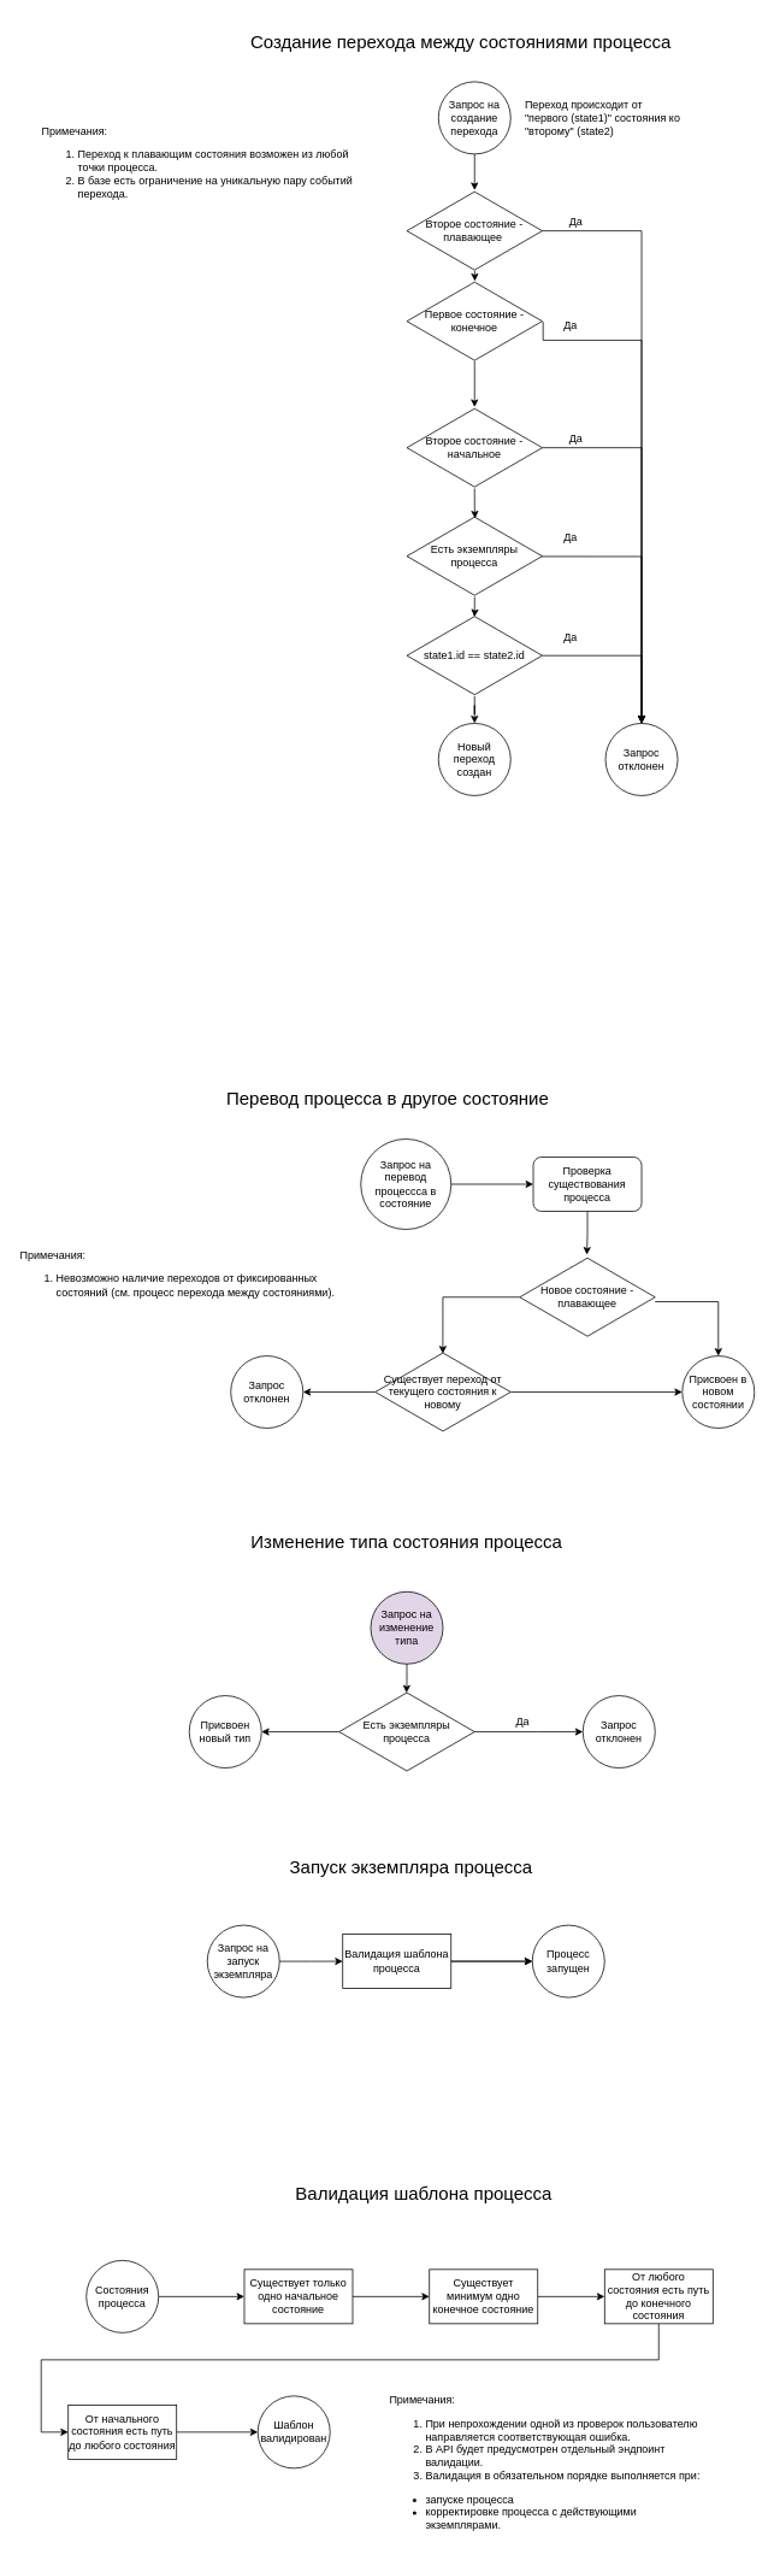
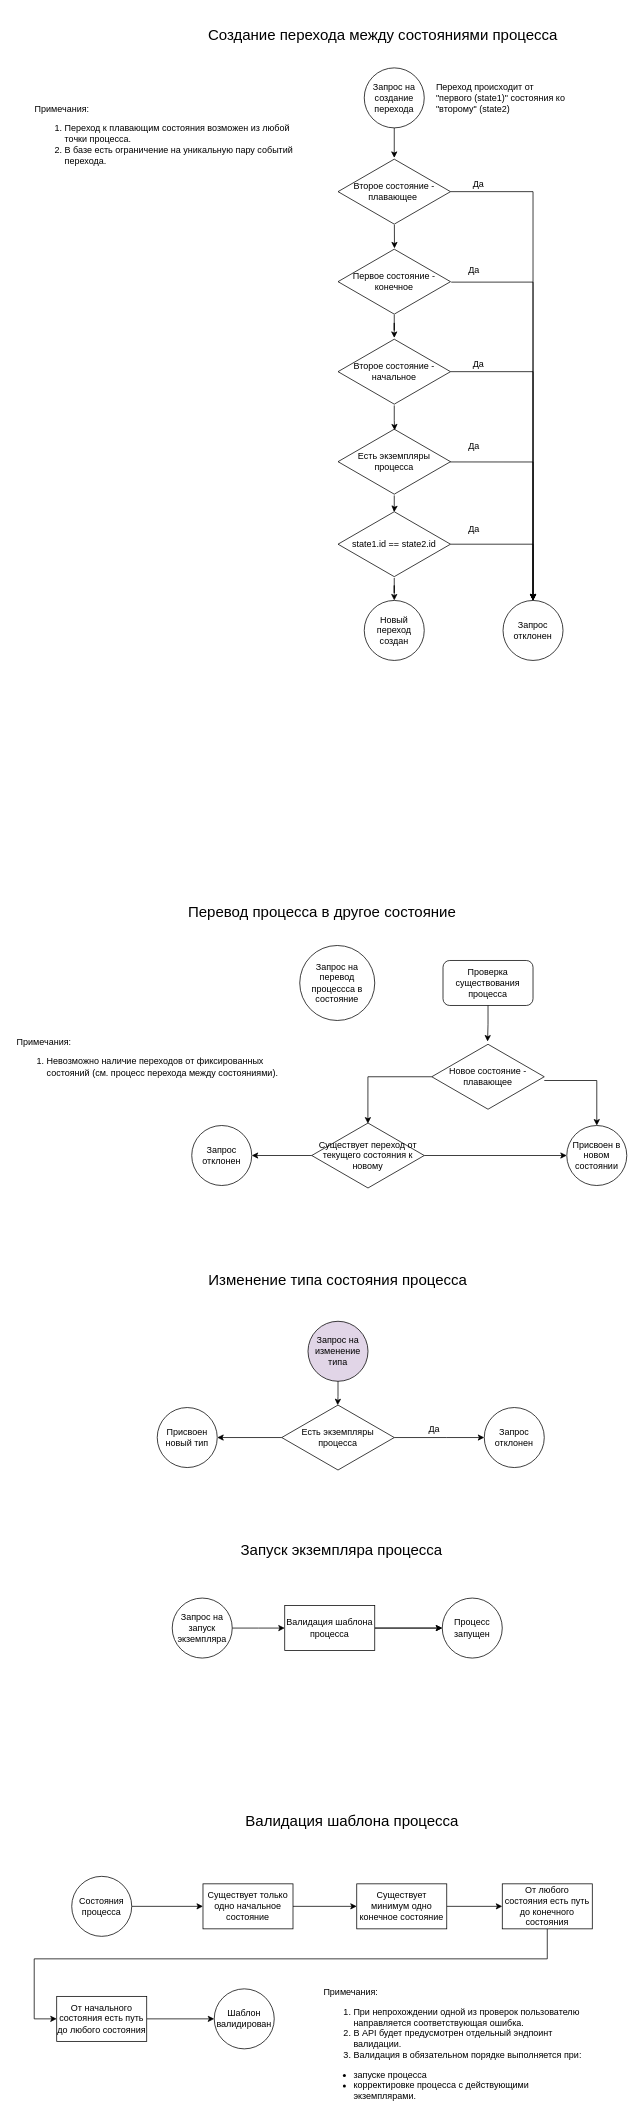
  <mxCell id="0" />
  <mxCell id="1" parent="0" />
  <mxCell id="2" value="&lt;font style=&quot;font-size: 20px;&quot;&gt;Перевод процесса в другое состояние&lt;/font&gt;" style="rounded=1;whiteSpace=wrap;html=1;fillColor=none;strokeColor=none;" parent="1" vertex="1"><mxGeometry x="209" y="1190" width="440" height="50" as="geometry" /></mxCell>
- <mxCell id="3" style="edgeStyle=orthogonalEdgeStyle;rounded=0;orthogonalLoop=1;jettySize=auto;html=1;exitX=1;exitY=0.5;exitDx=0;exitDy=0;entryX=0;entryY=0.5;entryDx=0;entryDy=0;" parent="1" source="4" target="5" edge="1"><mxGeometry relative="1" as="geometry" /></mxCell>
  <mxCell id="4" value="Запрос на перевод процессса в состояние" style="ellipse;whiteSpace=wrap;html=1;aspect=fixed;" parent="1" vertex="1"><mxGeometry x="399" y="1260" width="100" height="100" as="geometry" /></mxCell>
  <mxCell id="5" value="Проверка существования процесса" style="rounded=1;whiteSpace=wrap;html=1;" parent="1" vertex="1"><mxGeometry x="590" y="1280" width="120" height="60" as="geometry" /></mxCell>
  <mxCell id="6" style="edgeStyle=orthogonalEdgeStyle;rounded=0;orthogonalLoop=1;jettySize=auto;html=1;entryX=0.5;entryY=0;entryDx=0;entryDy=0;" parent="1" source="8" target="14" edge="1"><mxGeometry relative="1" as="geometry"><mxPoint x="790" y="1510" as="targetPoint" /><Array as="points"><mxPoint x="795" y="1440" /></Array></mxGeometry></mxCell>
  <mxCell id="7" style="edgeStyle=orthogonalEdgeStyle;rounded=0;orthogonalLoop=1;jettySize=auto;html=1;entryX=0.499;entryY=0.027;entryDx=0;entryDy=0;entryPerimeter=0;" parent="1" source="8" target="12" edge="1"><mxGeometry relative="1" as="geometry"><mxPoint x="520" y="1510" as="targetPoint" /></mxGeometry></mxCell>
  <mxCell id="8" value="Новое состояние - плавающее" style="html=1;whiteSpace=wrap;aspect=fixed;shape=isoRectangle;" parent="1" vertex="1"><mxGeometry x="575" y="1390" width="150" height="90" as="geometry" /></mxCell>
  <mxCell id="9" style="edgeStyle=orthogonalEdgeStyle;rounded=0;orthogonalLoop=1;jettySize=auto;html=1;entryX=0.496;entryY=-0.022;entryDx=0;entryDy=0;entryPerimeter=0;" parent="1" source="5" target="8" edge="1"><mxGeometry relative="1" as="geometry" /></mxCell>
  <mxCell id="10" style="edgeStyle=orthogonalEdgeStyle;rounded=0;orthogonalLoop=1;jettySize=auto;html=1;entryX=0;entryY=0.5;entryDx=0;entryDy=0;" parent="1" source="12" target="14" edge="1"><mxGeometry relative="1" as="geometry"><mxPoint x="725" y="1540" as="targetPoint" /></mxGeometry></mxCell>
  <mxCell id="11" style="edgeStyle=orthogonalEdgeStyle;rounded=0;orthogonalLoop=1;jettySize=auto;html=1;entryX=1;entryY=0.5;entryDx=0;entryDy=0;" parent="1" source="12" target="15" edge="1"><mxGeometry relative="1" as="geometry"><mxPoint x="355" y="1540" as="targetPoint" /></mxGeometry></mxCell>
  <mxCell id="12" value="Существует переход от текущего состояния к новому" style="html=1;whiteSpace=wrap;aspect=fixed;shape=isoRectangle;" parent="1" vertex="1"><mxGeometry x="415" y="1495" width="150" height="90" as="geometry" /></mxCell>
  <mxCell id="13" value="&lt;font style=&quot;font-size: 20px;&quot;&gt;Создание перехода между состояниями процесса&lt;/font&gt;" style="rounded=1;whiteSpace=wrap;html=1;fillColor=none;strokeColor=none;" parent="1" vertex="1"><mxGeometry x="260" y="20" width="500" height="50" as="geometry" /></mxCell>
  <mxCell id="14" value="Присвоен в новом состоянии" style="ellipse;whiteSpace=wrap;html=1;aspect=fixed;" parent="1" vertex="1"><mxGeometry x="755" y="1500" width="80" height="80" as="geometry" /></mxCell>
  <mxCell id="15" value="Запрос отклонен" style="ellipse;whiteSpace=wrap;html=1;aspect=fixed;" parent="1" vertex="1"><mxGeometry x="255" y="1500" width="80" height="80" as="geometry" /></mxCell>
  <mxCell id="16" style="edgeStyle=orthogonalEdgeStyle;rounded=0;orthogonalLoop=1;jettySize=auto;html=1;exitX=0.5;exitY=1;exitDx=0;exitDy=0;" parent="1" source="17" target="19" edge="1"><mxGeometry relative="1" as="geometry" /></mxCell>
  <mxCell id="17" value="Запрос на создание перехода" style="ellipse;whiteSpace=wrap;html=1;aspect=fixed;" parent="1" vertex="1"><mxGeometry x="485" y="90" width="80" height="80" as="geometry" /></mxCell>
  <mxCell id="18" style="edgeStyle=orthogonalEdgeStyle;rounded=0;orthogonalLoop=1;jettySize=auto;html=1;entryX=0.5;entryY=0;entryDx=0;entryDy=0;" parent="1" source="19" target="20" edge="1"><mxGeometry relative="1" as="geometry" /></mxCell>
  <mxCell id="19" value="Второе состояние - плавающее&amp;nbsp;" style="html=1;whiteSpace=wrap;aspect=fixed;shape=isoRectangle;" parent="1" vertex="1"><mxGeometry x="450" y="210" width="150" height="90" as="geometry" /></mxCell>
  <mxCell id="20" value="Запрос отклонен" style="ellipse;whiteSpace=wrap;html=1;aspect=fixed;" parent="1" vertex="1"><mxGeometry x="670" y="800" width="80" height="80" as="geometry" /></mxCell>
  <mxCell id="21" style="edgeStyle=orthogonalEdgeStyle;rounded=0;orthogonalLoop=1;jettySize=auto;html=1;entryX=0.5;entryY=0;entryDx=0;entryDy=0;exitX=1.006;exitY=0.507;exitDx=0;exitDy=0;exitPerimeter=0;" parent="1" source="23" target="20" edge="1"><mxGeometry relative="1" as="geometry"><mxPoint x="670" y="365" as="targetPoint" /><Array as="points"><mxPoint x="710" y="376" /></Array></mxGeometry></mxCell>
  <mxCell id="22" style="edgeStyle=orthogonalEdgeStyle;rounded=0;orthogonalLoop=1;jettySize=auto;html=1;exitX=0.5;exitY=0.989;exitDx=0;exitDy=0;exitPerimeter=0;" parent="1" source="23" target="69" edge="1"><mxGeometry relative="1" as="geometry"><Array as="points" /><mxPoint x="570" y="445" as="targetPoint" /></mxGeometry></mxCell>
- <mxCell id="23" value="Первое состояние - конечное" style="html=1;whiteSpace=wrap;aspect=fixed;shape=isoRectangle;" parent="1" vertex="1"><mxGeometry x="450" y="310" width="150" height="90" as="geometry" /></mxCell>
+ <mxCell id="23" value="Первое состояние - конечное" style="html=1;whiteSpace=wrap;aspect=fixed;shape=isoRectangle;" parent="1" vertex="1"><mxGeometry x="450" y="330" width="150" height="90" as="geometry" /></mxCell>
  <mxCell id="24" style="edgeStyle=orthogonalEdgeStyle;rounded=0;orthogonalLoop=1;jettySize=auto;html=1;entryX=0.502;entryY=0.007;entryDx=0;entryDy=0;entryPerimeter=0;exitX=0.501;exitY=0.991;exitDx=0;exitDy=0;exitPerimeter=0;" parent="1" source="19" target="23" edge="1"><mxGeometry relative="1" as="geometry" /></mxCell>
  <mxCell id="25" value="Новый переход создан" style="ellipse;whiteSpace=wrap;html=1;aspect=fixed;" parent="1" vertex="1"><mxGeometry x="485" y="800" width="80" height="80" as="geometry" /></mxCell>
  <mxCell id="26" value="&lt;div style=&quot;text-align: left;&quot;&gt;&lt;span style=&quot;background-color: initial;&quot;&gt;Примечания:&lt;/span&gt;&lt;/div&gt;&lt;font style=&quot;font-size: 12px;&quot;&gt;&lt;div style=&quot;text-align: left;&quot;&gt;&lt;ol&gt;&lt;li&gt;&lt;span style=&quot;background-color: initial;&quot;&gt;Переход к плавающим состояния возможен из любой точки процесса.&lt;/span&gt;&lt;/li&gt;&lt;li&gt;В базе есть ограничение на уникальную пару событий перехода.&amp;nbsp;&amp;nbsp;&lt;/li&gt;&lt;/ol&gt;&lt;/div&gt;&lt;/font&gt;" style="rounded=1;whiteSpace=wrap;html=1;fillColor=none;strokeColor=none;" parent="1" vertex="1"><mxGeometry x="45" y="120" width="350" height="130" as="geometry" /></mxCell>
  <mxCell id="27" value="&lt;div style=&quot;&quot;&gt;&lt;span style=&quot;background-color: initial;&quot;&gt;Примечания:&lt;/span&gt;&lt;/div&gt;&lt;font style=&quot;font-size: 12px;&quot;&gt;&lt;div style=&quot;&quot;&gt;&lt;ol&gt;&lt;li&gt;Невозможно наличие переходов от фиксированных состояний (см. процесс перехода между состояниями).&lt;/li&gt;&lt;/ol&gt;&lt;/div&gt;&lt;/font&gt;" style="rounded=1;whiteSpace=wrap;html=1;fillColor=none;strokeColor=none;align=left;" parent="1" vertex="1"><mxGeometry x="20" y="1350" width="355" height="130" as="geometry" /></mxCell>
  <mxCell id="28" value="&lt;span style=&quot;font-size: 20px;&quot;&gt;Запуск экземпляра процесса&lt;/span&gt;" style="rounded=1;whiteSpace=wrap;html=1;fillColor=none;strokeColor=none;" parent="1" vertex="1"><mxGeometry x="235" y="2040" width="440" height="50" as="geometry" /></mxCell>
  <mxCell id="29" style="edgeStyle=orthogonalEdgeStyle;rounded=0;orthogonalLoop=1;jettySize=auto;html=1;" parent="1" source="30" edge="1"><mxGeometry relative="1" as="geometry"><mxPoint x="379" y="2170" as="targetPoint" /></mxGeometry></mxCell>
  <mxCell id="30" value="Запрос на запуск экземпляра" style="ellipse;whiteSpace=wrap;html=1;aspect=fixed;" parent="1" vertex="1"><mxGeometry x="229" y="2130" width="80" height="80" as="geometry" /></mxCell>
  <mxCell id="31" style="edgeStyle=orthogonalEdgeStyle;rounded=0;orthogonalLoop=1;jettySize=auto;html=1;entryX=0;entryY=0.5;entryDx=0;entryDy=0;" parent="1" source="33" target="34" edge="1"><mxGeometry relative="1" as="geometry" /></mxCell>
  <mxCell id="32" value="" style="edgeStyle=orthogonalEdgeStyle;rounded=0;orthogonalLoop=1;jettySize=auto;html=1;" parent="1" source="33" target="34" edge="1"><mxGeometry relative="1" as="geometry" /></mxCell>
  <mxCell id="33" value="Валидация шаблона процесса" style="rounded=0;whiteSpace=wrap;html=1;" parent="1" vertex="1"><mxGeometry x="379" y="2140" width="120" height="60" as="geometry" /></mxCell>
  <mxCell id="34" value="Процесс запущен" style="ellipse;whiteSpace=wrap;html=1;aspect=fixed;" parent="1" vertex="1"><mxGeometry x="589" y="2130" width="80" height="80" as="geometry" /></mxCell>
  <mxCell id="35" value="&lt;span style=&quot;font-size: 20px;&quot;&gt;Валидация шаблона процесса&lt;/span&gt;" style="rounded=1;whiteSpace=wrap;html=1;fillColor=none;strokeColor=none;" parent="1" vertex="1"><mxGeometry x="249" y="2401" width="440" height="50" as="geometry" /></mxCell>
  <mxCell id="36" style="edgeStyle=orthogonalEdgeStyle;rounded=0;orthogonalLoop=1;jettySize=auto;html=1;entryX=0;entryY=0.5;entryDx=0;entryDy=0;" parent="1" source="37" target="39" edge="1"><mxGeometry relative="1" as="geometry" /></mxCell>
  <mxCell id="37" value="Состояния процесса" style="ellipse;whiteSpace=wrap;html=1;aspect=fixed;" parent="1" vertex="1"><mxGeometry x="95" y="2501" width="80" height="80" as="geometry" /></mxCell>
  <mxCell id="38" style="edgeStyle=orthogonalEdgeStyle;rounded=0;orthogonalLoop=1;jettySize=auto;html=1;entryX=0;entryY=0.5;entryDx=0;entryDy=0;" parent="1" source="39" target="41" edge="1"><mxGeometry relative="1" as="geometry" /></mxCell>
  <mxCell id="39" value="Существует только одно начальное состояние" style="rounded=0;whiteSpace=wrap;html=1;" parent="1" vertex="1"><mxGeometry x="270" y="2511" width="120" height="60" as="geometry" /></mxCell>
  <mxCell id="40" style="edgeStyle=orthogonalEdgeStyle;rounded=0;orthogonalLoop=1;jettySize=auto;html=1;entryX=0;entryY=0.5;entryDx=0;entryDy=0;" parent="1" source="41" target="43" edge="1"><mxGeometry relative="1" as="geometry" /></mxCell>
  <mxCell id="41" value="Существует минимум одно конечное состояние" style="rounded=0;whiteSpace=wrap;html=1;" parent="1" vertex="1"><mxGeometry x="475" y="2511" width="120" height="60" as="geometry" /></mxCell>
  <mxCell id="42" style="edgeStyle=orthogonalEdgeStyle;rounded=0;orthogonalLoop=1;jettySize=auto;html=1;entryX=0;entryY=0.5;entryDx=0;entryDy=0;" parent="1" source="43" target="45" edge="1"><mxGeometry relative="1" as="geometry"><Array as="points"><mxPoint x="729" y="2611" /><mxPoint x="45" y="2611" /><mxPoint x="45" y="2691" /></Array></mxGeometry></mxCell>
  <mxCell id="43" value="От любого состояния есть путь до конечного состояния" style="rounded=0;whiteSpace=wrap;html=1;" parent="1" vertex="1"><mxGeometry x="669" y="2511" width="120" height="60" as="geometry" /></mxCell>
  <mxCell id="44" style="edgeStyle=orthogonalEdgeStyle;rounded=0;orthogonalLoop=1;jettySize=auto;html=1;exitX=1;exitY=0.5;exitDx=0;exitDy=0;entryX=0;entryY=0.5;entryDx=0;entryDy=0;" parent="1" source="45" target="46" edge="1"><mxGeometry relative="1" as="geometry" /></mxCell>
  <mxCell id="45" value="От начального состояния есть путь до любого состояния" style="rounded=0;whiteSpace=wrap;html=1;" parent="1" vertex="1"><mxGeometry x="75" y="2661" width="120" height="60" as="geometry" /></mxCell>
  <mxCell id="46" value="Шаблон валидирован" style="ellipse;whiteSpace=wrap;html=1;aspect=fixed;" parent="1" vertex="1"><mxGeometry x="285" y="2651" width="80" height="80" as="geometry" /></mxCell>
  <mxCell id="47" value="&lt;div style=&quot;&quot;&gt;&lt;span style=&quot;background-color: initial;&quot;&gt;Примечания:&lt;/span&gt;&lt;/div&gt;&lt;font style=&quot;font-size: 12px;&quot;&gt;&lt;div style=&quot;&quot;&gt;&lt;ol&gt;&lt;li&gt;При непрохождении одной из проверок пользователю направляется соответствующая ошибка.&lt;/li&gt;&lt;li&gt;В API будет предусмотрен отдельный эндпоинт валидации.&amp;nbsp;&lt;/li&gt;&lt;li&gt;Валидация в обязательном порядке выполняется при:&lt;/li&gt;&lt;/ol&gt;&lt;ul&gt;&lt;li&gt;&lt;span style=&quot;background-color: initial;&quot;&gt;запуске процесса&lt;/span&gt;&lt;/li&gt;&lt;li&gt;&lt;span style=&quot;background-color: initial;&quot;&gt;корректировке процесса с действующими экземплярами.&amp;nbsp;&lt;/span&gt;&lt;/li&gt;&lt;/ul&gt;&lt;/div&gt;&lt;/font&gt;" style="rounded=1;whiteSpace=wrap;html=1;fillColor=none;strokeColor=none;align=left;" parent="1" vertex="1"><mxGeometry x="429" y="2651" width="355" height="160" as="geometry" /></mxCell>
  <mxCell id="48" value="Есть экземпляры процесса" style="html=1;whiteSpace=wrap;aspect=fixed;shape=isoRectangle;" parent="1" vertex="1"><mxGeometry x="450" y="570" width="150" height="90" as="geometry" /></mxCell>
  <mxCell id="49" style="edgeStyle=orthogonalEdgeStyle;rounded=0;orthogonalLoop=1;jettySize=auto;html=1;exitX=0.997;exitY=0.504;exitDx=0;exitDy=0;exitPerimeter=0;entryX=0.5;entryY=0;entryDx=0;entryDy=0;" parent="1" source="48" target="20" edge="1"><mxGeometry relative="1" as="geometry"><Array as="points"><mxPoint x="710" y="615" /></Array><mxPoint x="480" y="575" as="sourcePoint" /><mxPoint x="710" y="610" as="targetPoint" /></mxGeometry></mxCell>
  <mxCell id="50" value="&lt;font style=&quot;font-size: 20px;&quot;&gt;Изменение типа состояния процесса&lt;/font&gt;" style="rounded=1;whiteSpace=wrap;html=1;fillColor=none;strokeColor=none;" parent="1" vertex="1"><mxGeometry x="200" y="1680" width="500" height="50" as="geometry" /></mxCell>
  <mxCell id="51" value="Запрос на изменение типа" style="ellipse;whiteSpace=wrap;html=1;aspect=fixed;fillColor=#e1d5e7;" parent="1" vertex="1"><mxGeometry x="410" y="1761" width="80" height="80" as="geometry" /></mxCell>
  <mxCell id="52" style="edgeStyle=orthogonalEdgeStyle;rounded=0;orthogonalLoop=1;jettySize=auto;html=1;entryX=0;entryY=0.5;entryDx=0;entryDy=0;" parent="1" source="54" target="65" edge="1"><mxGeometry relative="1" as="geometry"><Array as="points"><mxPoint x="595" y="1916" /><mxPoint x="595" y="1916" /></Array><mxPoint x="655" y="1990" as="targetPoint" /></mxGeometry></mxCell>
  <mxCell id="53" style="edgeStyle=orthogonalEdgeStyle;rounded=0;orthogonalLoop=1;jettySize=auto;html=1;entryX=1;entryY=0.5;entryDx=0;entryDy=0;" parent="1" source="54" target="66" edge="1"><mxGeometry relative="1" as="geometry" /></mxCell>
  <mxCell id="54" value="Есть экземпляры процесса" style="html=1;whiteSpace=wrap;aspect=fixed;shape=isoRectangle;" parent="1" vertex="1"><mxGeometry x="375" y="1871" width="150" height="90" as="geometry" /></mxCell>
  <mxCell id="55" style="edgeStyle=orthogonalEdgeStyle;rounded=0;orthogonalLoop=1;jettySize=auto;html=1;entryX=0.497;entryY=0.021;entryDx=0;entryDy=0;entryPerimeter=0;" parent="1" source="51" target="54" edge="1"><mxGeometry relative="1" as="geometry" /></mxCell>
  <mxCell id="56" value="&lt;div style=&quot;text-align: left;&quot;&gt;Переход происходит от&amp;nbsp;&lt;/div&gt;&lt;div style=&quot;text-align: left;&quot;&gt;&quot;первого (state1)&quot; состояния ко &quot;второму&quot; (state2)&lt;/div&gt;" style="rounded=1;whiteSpace=wrap;html=1;fillColor=none;strokeColor=none;" parent="1" vertex="1"><mxGeometry x="580" y="70" width="220" height="120" as="geometry" /></mxCell>
  <mxCell id="57" value="&lt;div style=&quot;text-align: left;&quot;&gt;Да&lt;/div&gt;" style="rounded=1;whiteSpace=wrap;html=1;fillColor=none;strokeColor=none;" parent="1" vertex="1"><mxGeometry x="614" y="230" width="47" height="30" as="geometry" /></mxCell>
  <mxCell id="58" value="&lt;div style=&quot;text-align: left;&quot;&gt;Да&lt;/div&gt;" style="rounded=1;whiteSpace=wrap;html=1;fillColor=none;strokeColor=none;" parent="1" vertex="1"><mxGeometry x="608" y="345" width="47" height="30" as="geometry" /></mxCell>
  <mxCell id="59" value="&lt;div style=&quot;text-align: left;&quot;&gt;Да&lt;/div&gt;" style="rounded=1;whiteSpace=wrap;html=1;fillColor=none;strokeColor=none;" parent="1" vertex="1"><mxGeometry x="608" y="580" width="47" height="30" as="geometry" /></mxCell>
  <mxCell id="60" style="edgeStyle=orthogonalEdgeStyle;rounded=0;orthogonalLoop=1;jettySize=auto;html=1;entryX=0.5;entryY=0;entryDx=0;entryDy=0;" parent="1" source="62" target="25" edge="1"><mxGeometry relative="1" as="geometry" /></mxCell>
  <mxCell id="61" style="edgeStyle=orthogonalEdgeStyle;rounded=0;orthogonalLoop=1;jettySize=auto;html=1;entryX=0.5;entryY=0;entryDx=0;entryDy=0;" parent="1" source="62" target="20" edge="1"><mxGeometry relative="1" as="geometry" /></mxCell>
  <mxCell id="62" value="state1.id == state2.id" style="html=1;whiteSpace=wrap;aspect=fixed;shape=isoRectangle;" parent="1" vertex="1"><mxGeometry x="450" y="680" width="150" height="90" as="geometry" /></mxCell>
  <mxCell id="63" style="edgeStyle=orthogonalEdgeStyle;rounded=0;orthogonalLoop=1;jettySize=auto;html=1;entryX=0.499;entryY=0.024;entryDx=0;entryDy=0;entryPerimeter=0;" parent="1" source="48" target="62" edge="1"><mxGeometry relative="1" as="geometry" /></mxCell>
  <mxCell id="64" value="&lt;div style=&quot;text-align: left;&quot;&gt;Да&lt;/div&gt;" style="rounded=1;whiteSpace=wrap;html=1;fillColor=none;strokeColor=none;" parent="1" vertex="1"><mxGeometry x="608" y="690" width="47" height="30" as="geometry" /></mxCell>
  <mxCell id="65" value="Запрос отклонен" style="ellipse;whiteSpace=wrap;html=1;aspect=fixed;" parent="1" vertex="1"><mxGeometry x="645" y="1876" width="80" height="80" as="geometry" /></mxCell>
  <mxCell id="66" value="Присвоен новый тип" style="ellipse;whiteSpace=wrap;html=1;aspect=fixed;" parent="1" vertex="1"><mxGeometry x="209" y="1876" width="80" height="80" as="geometry" /></mxCell>
  <mxCell id="67" value="&lt;div style=&quot;text-align: left;&quot;&gt;Да&lt;/div&gt;" style="rounded=1;whiteSpace=wrap;html=1;fillColor=none;strokeColor=none;" parent="1" vertex="1"><mxGeometry x="555" y="1890" width="47" height="30" as="geometry" /></mxCell>
  <mxCell id="68" style="edgeStyle=orthogonalEdgeStyle;rounded=0;orthogonalLoop=1;jettySize=auto;html=1;entryX=0.5;entryY=0;entryDx=0;entryDy=0;" parent="1" source="69" target="20" edge="1"><mxGeometry relative="1" as="geometry" /></mxCell>
  <mxCell id="69" value="Второе состояние - начальное" style="html=1;whiteSpace=wrap;aspect=fixed;shape=isoRectangle;" parent="1" vertex="1"><mxGeometry x="450" y="450" width="150" height="90" as="geometry" /></mxCell>
  <mxCell id="70" style="edgeStyle=orthogonalEdgeStyle;rounded=0;orthogonalLoop=1;jettySize=auto;html=1;entryX=0.504;entryY=0.036;entryDx=0;entryDy=0;entryPerimeter=0;" parent="1" source="69" target="48" edge="1"><mxGeometry relative="1" as="geometry" /></mxCell>
  <mxCell id="71" value="&lt;div style=&quot;text-align: left;&quot;&gt;Да&lt;/div&gt;" style="rounded=1;whiteSpace=wrap;html=1;fillColor=none;strokeColor=none;" parent="1" vertex="1"><mxGeometry x="614" y="470" width="47" height="30" as="geometry" /></mxCell>
